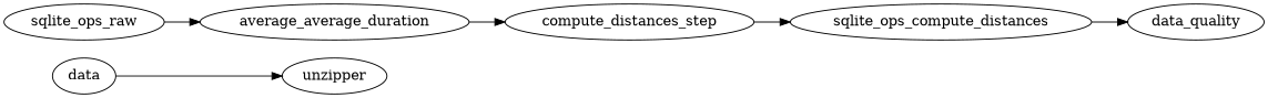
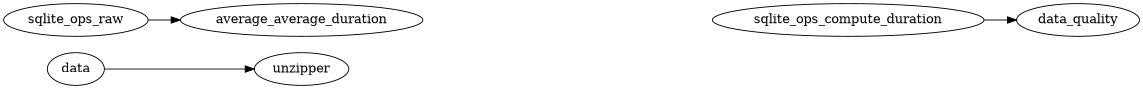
  digraph {
    rankdir=LR
    n1 [label=data]
    unzipper
    n3 [label=average_average_duration]
    sqlite_ops_raw
-   compute_distances_step
-   sqlite_ops_compute_distances
+   sqlite_ops_compute_distances [label=sqlite_ops_compute_duration]
    data_quality
    n1 -> unzipper
-   n3 -> compute_distances_step
    sqlite_ops_raw -> n3
-   compute_distances_step -> sqlite_ops_compute_distances
    sqlite_ops_compute_distances -> data_quality
  }
